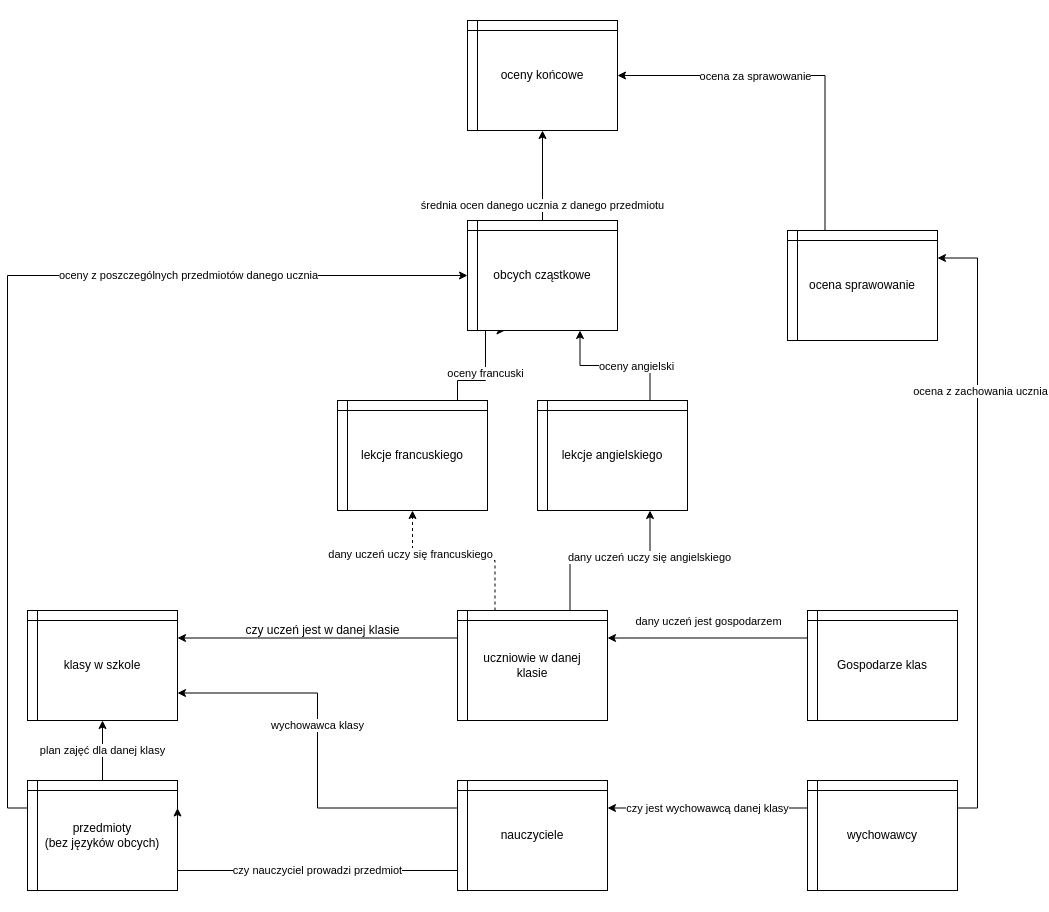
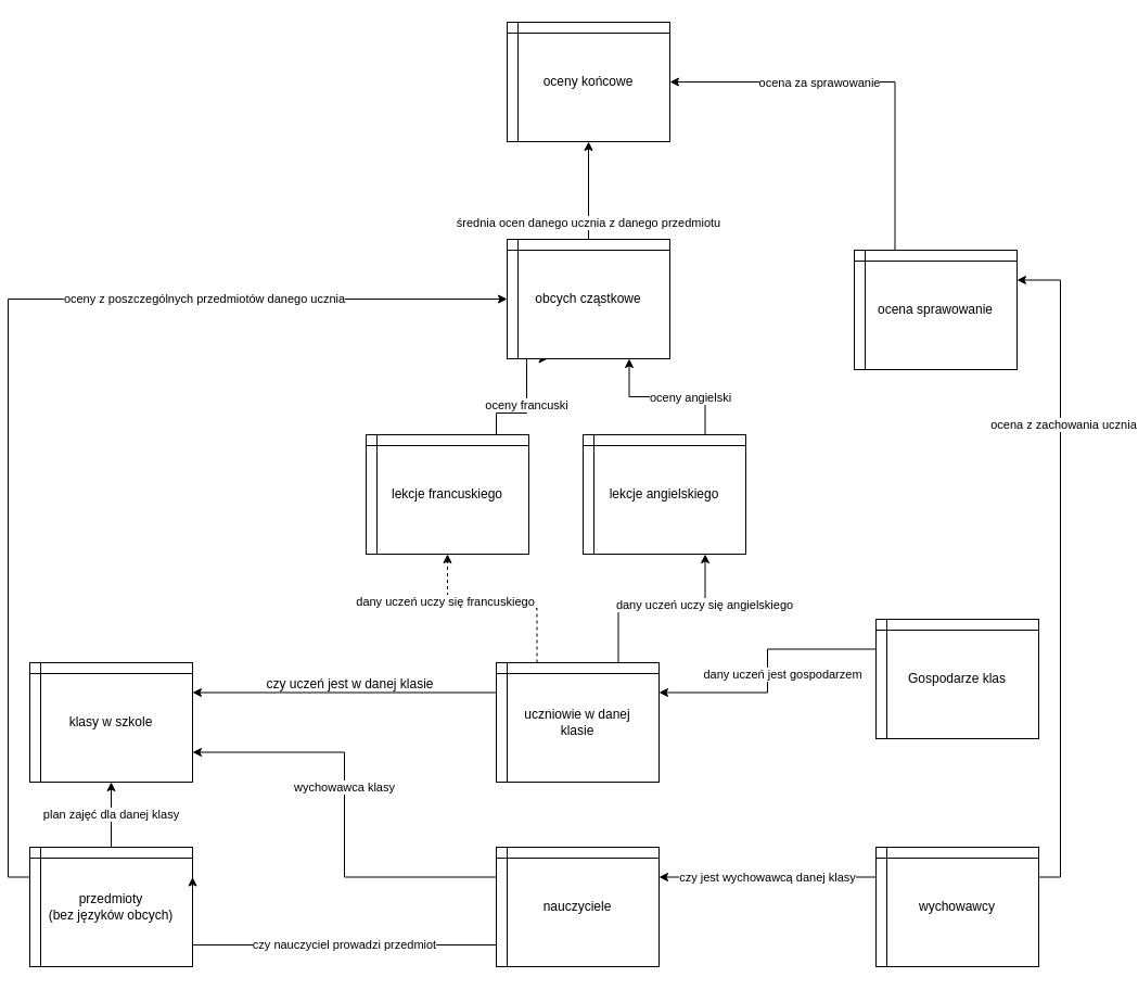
  <mxCell id="0" />
  <mxCell id="1" parent="0" />
  <mxCell id="2" value="klasy w szkole" style="shape=internalStorage;whiteSpace=wrap;html=1;backgroundOutline=1;dx=10;dy=10;" vertex="1" parent="1"><mxGeometry x="20" y="610" width="150" height="110" as="geometry" /></mxCell>
  <mxCell id="3" value="plan zajęć dla danej klasy" style="edgeStyle=orthogonalEdgeStyle;rounded=0;orthogonalLoop=1;jettySize=auto;html=1;exitX=0.5;exitY=0;exitDx=0;exitDy=0;entryX=0.5;entryY=1;entryDx=0;entryDy=0;" edge="1" parent="1" source="6" target="2"><mxGeometry relative="1" as="geometry" /></mxCell>
  <mxCell id="4" style="edgeStyle=orthogonalEdgeStyle;rounded=0;orthogonalLoop=1;jettySize=auto;html=1;exitX=0;exitY=0.25;exitDx=0;exitDy=0;entryX=0;entryY=0.5;entryDx=0;entryDy=0;" edge="1" parent="1" source="6" target="31"><mxGeometry relative="1" as="geometry" /></mxCell>
  <mxCell id="5" value="oceny z poszczególnych przedmiotów danego ucznia" style="edgeLabel;html=1;align=center;verticalAlign=middle;resizable=0;points=[];" vertex="1" connectable="0" parent="4"><mxGeometry x="-0.098" y="-1" relative="1" as="geometry"><mxPoint x="179" y="-95.5" as="offset" /></mxGeometry></mxCell>
  <mxCell id="6" value="przedmioty&lt;br&gt;(bez języków obcych)" style="shape=internalStorage;whiteSpace=wrap;html=1;backgroundOutline=1;dx=10;dy=10;" vertex="1" parent="1"><mxGeometry x="20" y="780" width="150" height="110" as="geometry" /></mxCell>
  <mxCell id="7" style="edgeStyle=orthogonalEdgeStyle;rounded=0;orthogonalLoop=1;jettySize=auto;html=1;exitX=0;exitY=0.25;exitDx=0;exitDy=0;entryX=1;entryY=0.25;entryDx=0;entryDy=0;" edge="1" parent="1" source="12" target="2"><mxGeometry relative="1" as="geometry" /></mxCell>
  <mxCell id="8" style="edgeStyle=orthogonalEdgeStyle;rounded=0;orthogonalLoop=1;jettySize=auto;html=1;exitX=0.25;exitY=0;exitDx=0;exitDy=0;entryX=0.5;entryY=1;entryDx=0;entryDy=0;dashed=1;" edge="1" parent="1" source="12" target="21"><mxGeometry relative="1" as="geometry" /></mxCell>
  <mxCell id="9" value="dany uczeń uczy się francuskiego" style="edgeLabel;html=1;align=center;verticalAlign=middle;resizable=0;points=[];" vertex="1" connectable="0" parent="8"><mxGeometry x="0.522" y="3" relative="1" as="geometry"><mxPoint as="offset" /></mxGeometry></mxCell>
  <mxCell id="10" style="edgeStyle=orthogonalEdgeStyle;rounded=0;orthogonalLoop=1;jettySize=auto;html=1;exitX=0.75;exitY=0;exitDx=0;exitDy=0;entryX=0.75;entryY=1;entryDx=0;entryDy=0;" edge="1" parent="1" source="12" target="24"><mxGeometry relative="1" as="geometry" /></mxCell>
  <mxCell id="11" value="dany uczeń uczy się angielskiego" style="edgeLabel;html=1;align=center;verticalAlign=middle;resizable=0;points=[];" vertex="1" connectable="0" parent="10"><mxGeometry x="0.493" y="1" relative="1" as="geometry"><mxPoint as="offset" /></mxGeometry></mxCell>
  <mxCell id="12" value="uczniowie w danej&lt;br&gt;klasie" style="shape=internalStorage;whiteSpace=wrap;html=1;backgroundOutline=1;dx=10;dy=10;" vertex="1" parent="1"><mxGeometry x="450" y="610" width="150" height="110" as="geometry" /></mxCell>
  <mxCell id="13" value="czy nauczyciel prowadzi przedmiot" style="edgeStyle=orthogonalEdgeStyle;rounded=0;orthogonalLoop=1;jettySize=auto;html=1;exitX=0;exitY=0.25;exitDx=0;exitDy=0;entryX=1;entryY=0.25;entryDx=0;entryDy=0;" edge="1" parent="1" source="16" target="6"><mxGeometry relative="1" as="geometry"><Array as="points"><mxPoint x="450" y="870" /><mxPoint x="170" y="870" /></Array></mxGeometry></mxCell>
  <mxCell id="14" style="edgeStyle=orthogonalEdgeStyle;rounded=0;orthogonalLoop=1;jettySize=auto;html=1;exitX=0;exitY=0.25;exitDx=0;exitDy=0;entryX=1;entryY=0.75;entryDx=0;entryDy=0;" edge="1" parent="1" source="16" target="2"><mxGeometry relative="1" as="geometry" /></mxCell>
  <mxCell id="15" value="wychowawca klasy" style="edgeLabel;html=1;align=center;verticalAlign=middle;resizable=0;points=[];" vertex="1" connectable="0" parent="14"><mxGeometry x="0.129" y="1" relative="1" as="geometry"><mxPoint as="offset" /></mxGeometry></mxCell>
  <mxCell id="16" value="nauczyciele" style="shape=internalStorage;whiteSpace=wrap;html=1;backgroundOutline=1;dx=10;dy=10;" vertex="1" parent="1"><mxGeometry x="450" y="780" width="150" height="110" as="geometry" /></mxCell>
  <mxCell id="17" style="edgeStyle=orthogonalEdgeStyle;rounded=0;orthogonalLoop=1;jettySize=auto;html=1;exitX=0;exitY=0.25;exitDx=0;exitDy=0;entryX=1;entryY=0.25;entryDx=0;entryDy=0;" edge="1" parent="1" source="19" target="12"><mxGeometry relative="1" as="geometry" /></mxCell>
  <mxCell id="18" value="dany uczeń jest gospodarzem" style="edgeLabel;html=1;align=center;verticalAlign=middle;resizable=0;points=[];" vertex="1" connectable="0" parent="17"><mxGeometry x="0.334" y="-1" relative="1" as="geometry"><mxPoint x="33" y="-16.5" as="offset" /></mxGeometry></mxCell>
- <mxCell id="19" value="Gospodarze klas" style="shape=internalStorage;whiteSpace=wrap;html=1;backgroundOutline=1;dx=10;dy=10;" vertex="1" parent="1"><mxGeometry x="800" y="610" width="150" height="110" as="geometry" /></mxCell>
+ <mxCell id="19" value="Gospodarze klas" style="shape=internalStorage;whiteSpace=wrap;html=1;backgroundOutline=1;dx=10;dy=10;" vertex="1" parent="1"><mxGeometry x="800" y="570" width="150" height="110" as="geometry" /></mxCell>
  <mxCell id="20" value="oceny francuski" style="edgeStyle=orthogonalEdgeStyle;rounded=0;orthogonalLoop=1;jettySize=auto;html=1;exitX=0.75;exitY=0;exitDx=0;exitDy=0;entryX=0.25;entryY=1;entryDx=0;entryDy=0;" edge="1" parent="1" source="21" target="31"><mxGeometry relative="1" as="geometry"><Array as="points"><mxPoint x="450" y="400" /><mxPoint x="450" y="380" /><mxPoint x="478" y="380" /></Array></mxGeometry></mxCell>
  <mxCell id="21" value="lekcje francuskiego" style="shape=internalStorage;whiteSpace=wrap;html=1;backgroundOutline=1;dx=10;dy=10;" vertex="1" parent="1"><mxGeometry x="330" y="400" width="150" height="110" as="geometry" /></mxCell>
  <mxCell id="22" style="edgeStyle=orthogonalEdgeStyle;rounded=0;orthogonalLoop=1;jettySize=auto;html=1;exitX=0.75;exitY=0;exitDx=0;exitDy=0;entryX=0.75;entryY=1;entryDx=0;entryDy=0;" edge="1" parent="1" source="24" target="31"><mxGeometry relative="1" as="geometry" /></mxCell>
  <mxCell id="23" value="oceny angielski" style="edgeLabel;html=1;align=center;verticalAlign=middle;resizable=0;points=[];" vertex="1" connectable="0" parent="22"><mxGeometry x="-0.306" relative="1" as="geometry"><mxPoint as="offset" /></mxGeometry></mxCell>
  <mxCell id="24" value="lekcje angielskiego" style="shape=internalStorage;whiteSpace=wrap;html=1;backgroundOutline=1;dx=10;dy=10;" vertex="1" parent="1"><mxGeometry x="530" y="400" width="150" height="110" as="geometry" /></mxCell>
  <mxCell id="25" value="czy jest wychowawcą danej klasy" style="edgeStyle=orthogonalEdgeStyle;rounded=0;orthogonalLoop=1;jettySize=auto;html=1;exitX=0;exitY=0.25;exitDx=0;exitDy=0;entryX=1;entryY=0.25;entryDx=0;entryDy=0;" edge="1" parent="1" source="28" target="16"><mxGeometry relative="1" as="geometry" /></mxCell>
  <mxCell id="26" style="edgeStyle=orthogonalEdgeStyle;rounded=0;orthogonalLoop=1;jettySize=auto;html=1;exitX=1;exitY=0.25;exitDx=0;exitDy=0;entryX=1;entryY=0.25;entryDx=0;entryDy=0;" edge="1" parent="1" source="28" target="35"><mxGeometry relative="1" as="geometry" /></mxCell>
  <mxCell id="27" value="ocena z zachowania ucznia" style="edgeLabel;html=1;align=center;verticalAlign=middle;resizable=0;points=[];" vertex="1" connectable="0" parent="26"><mxGeometry x="0.434" y="-2" relative="1" as="geometry"><mxPoint as="offset" /></mxGeometry></mxCell>
  <mxCell id="28" value="wychowawcy" style="shape=internalStorage;whiteSpace=wrap;html=1;backgroundOutline=1;dx=10;dy=10;" vertex="1" parent="1"><mxGeometry x="800" y="780" width="150" height="110" as="geometry" /></mxCell>
  <mxCell id="29" value="czy uczeń jest w danej klasie" style="text;html=1;align=center;verticalAlign=middle;resizable=0;points=[];autosize=1;" vertex="1" parent="1"><mxGeometry x="230" y="620" width="170" height="20" as="geometry" /></mxCell>
  <mxCell id="30" value="średnia ocen danego ucznia z danego przedmiotu" style="edgeStyle=orthogonalEdgeStyle;rounded=0;orthogonalLoop=1;jettySize=auto;html=1;exitX=0.5;exitY=0;exitDx=0;exitDy=0;entryX=0.5;entryY=1;entryDx=0;entryDy=0;" edge="1" parent="1" source="31" target="32"><mxGeometry relative="1" as="geometry"><Array as="points"><mxPoint x="515" y="230" /><mxPoint x="535" y="230" /></Array></mxGeometry></mxCell>
  <mxCell id="31" value="obcych cząstkowe" style="shape=internalStorage;whiteSpace=wrap;html=1;backgroundOutline=1;dx=10;dy=10;" vertex="1" parent="1"><mxGeometry x="460" y="220" width="150" height="110" as="geometry" /></mxCell>
  <mxCell id="32" value="oceny końcowe" style="shape=internalStorage;whiteSpace=wrap;html=1;backgroundOutline=1;dx=10;dy=10;" vertex="1" parent="1"><mxGeometry x="460" y="20" width="150" height="110" as="geometry" /></mxCell>
  <mxCell id="33" style="edgeStyle=orthogonalEdgeStyle;rounded=0;orthogonalLoop=1;jettySize=auto;html=1;exitX=0.25;exitY=0;exitDx=0;exitDy=0;entryX=1;entryY=0.5;entryDx=0;entryDy=0;" edge="1" parent="1" source="35" target="32"><mxGeometry relative="1" as="geometry" /></mxCell>
  <mxCell id="34" value="ocena za sprawowanie" style="edgeLabel;html=1;align=center;verticalAlign=middle;resizable=0;points=[];" vertex="1" connectable="0" parent="33"><mxGeometry x="0.241" relative="1" as="geometry"><mxPoint as="offset" /></mxGeometry></mxCell>
  <mxCell id="35" value="ocena sprawowanie" style="shape=internalStorage;whiteSpace=wrap;html=1;backgroundOutline=1;dx=10;dy=10;" vertex="1" parent="1"><mxGeometry x="780" y="230" width="150" height="110" as="geometry" /></mxCell>
